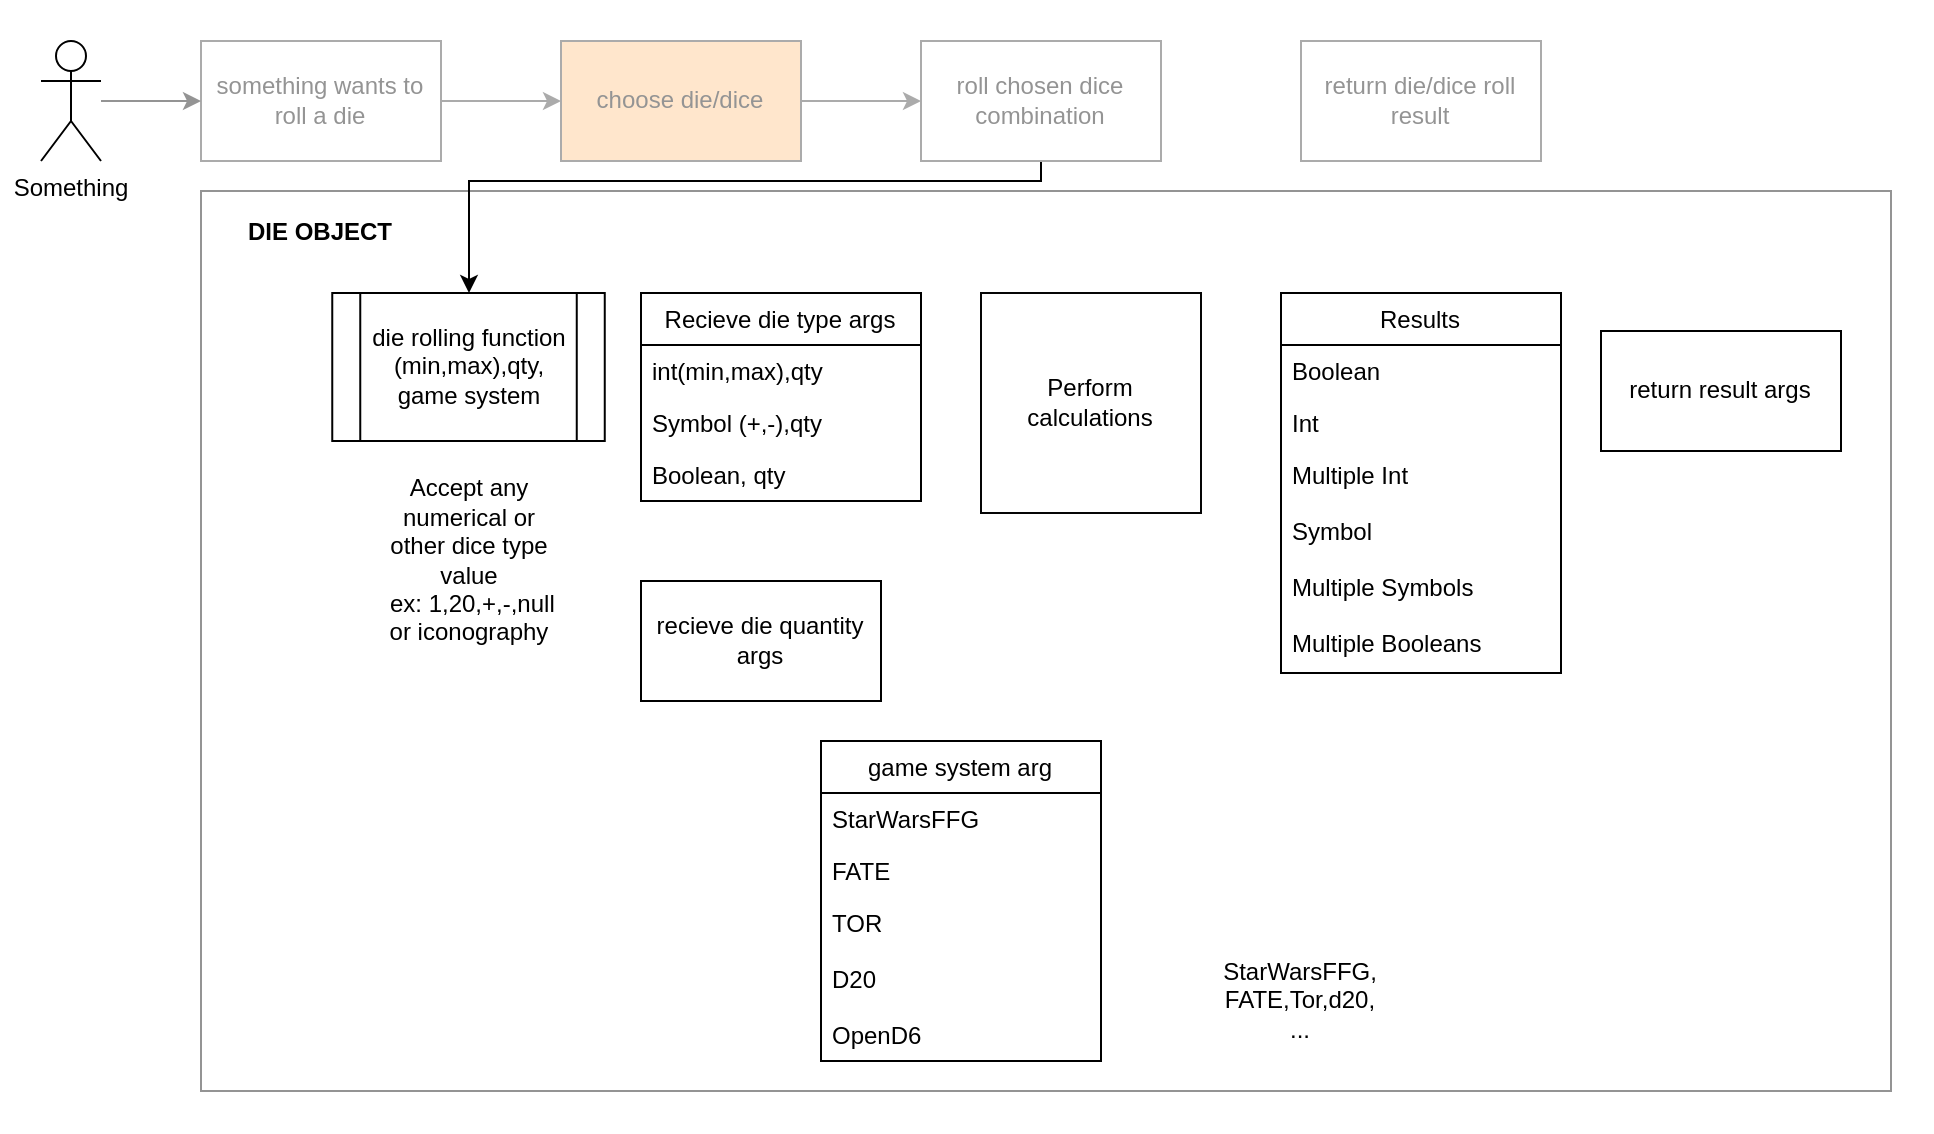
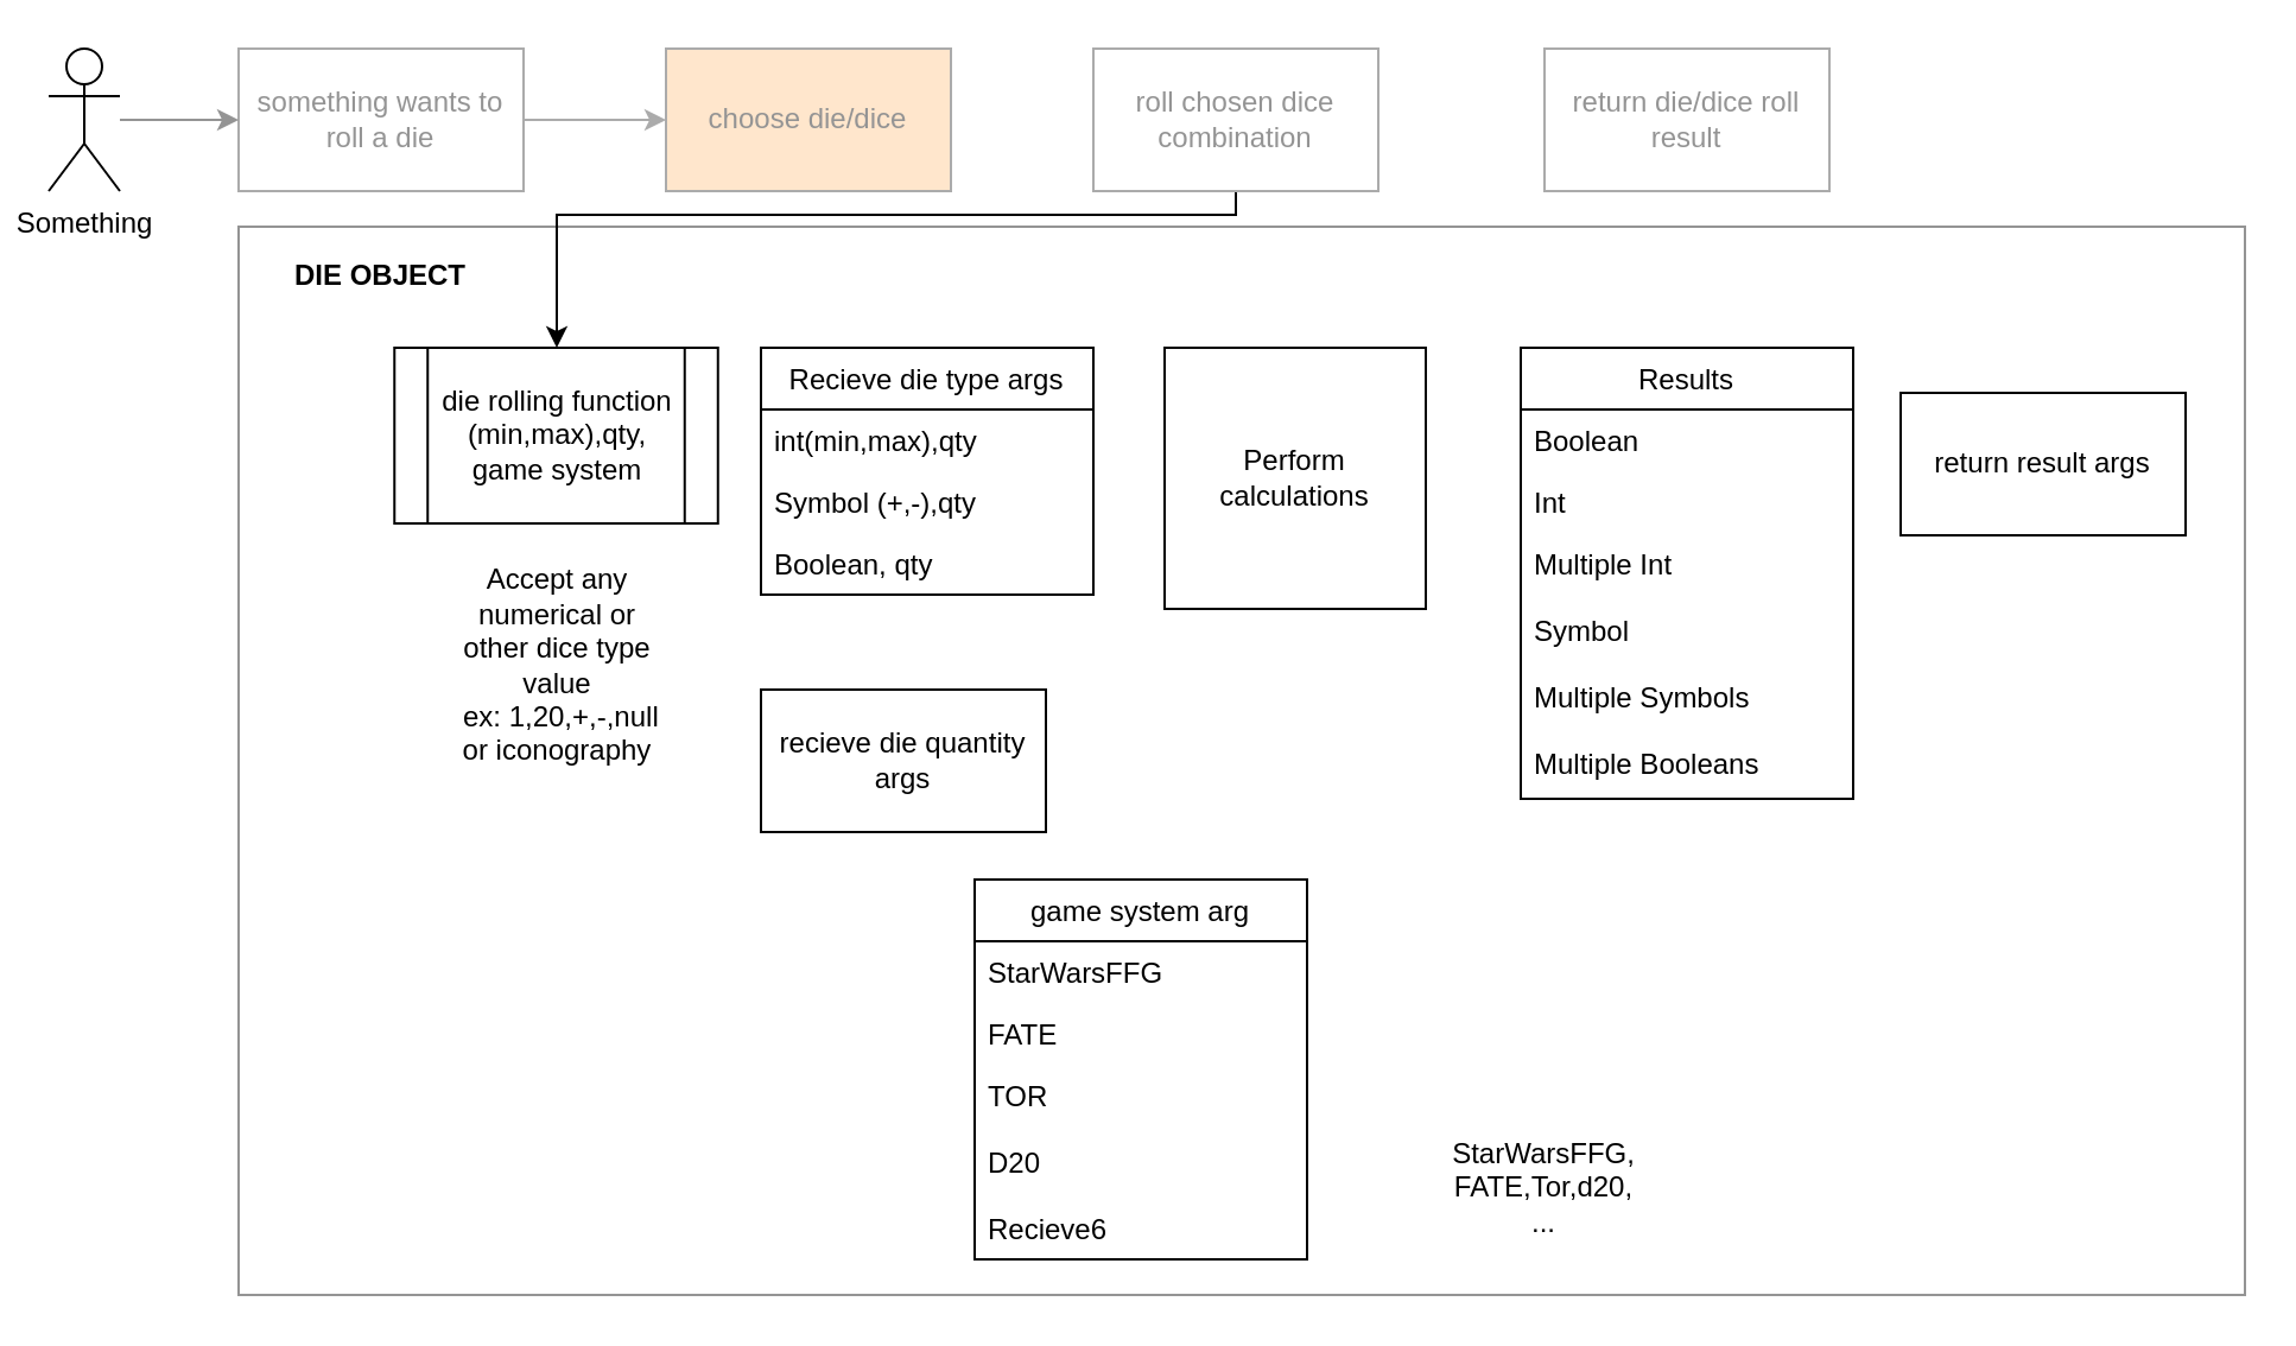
  <mxCell id="0" />
  <mxCell id="1" parent="0" />
  <mxCell id="2" value="" style="rounded=0;whiteSpace=wrap;html=1;movable=0;resizable=0;rotatable=0;deletable=0;editable=0;connectable=0;strokeColor=#949494;" parent="1" vertex="1"><mxGeometry x="100" y="95" width="845" height="450" as="geometry" /></mxCell>
  <mxCell id="3" style="edgeStyle=orthogonalEdgeStyle;rounded=0;orthogonalLoop=1;jettySize=auto;html=1;entryX=0;entryY=0.5;entryDx=0;entryDy=0;strokeColor=#ABABAB;" parent="1" source="4" target="6" edge="1"><mxGeometry relative="1" as="geometry" /></mxCell>
  <mxCell id="4" value="&lt;font color=&quot;#949494&quot;&gt;something wants to roll a die&lt;/font&gt;" style="rounded=0;whiteSpace=wrap;html=1;strokeColor=#ABABAB;" parent="1" vertex="1"><mxGeometry x="100" y="20" width="120" height="60" as="geometry" /></mxCell>
- <mxCell id="5" style="edgeStyle=orthogonalEdgeStyle;rounded=0;orthogonalLoop=1;jettySize=auto;html=1;strokeColor=#ABABAB;" parent="1" source="6" target="8" edge="1"><mxGeometry relative="1" as="geometry" /></mxCell>
  <mxCell id="6" value="&lt;font color=&quot;#949494&quot;&gt;choose die/dice&lt;/font&gt;" style="rounded=0;whiteSpace=wrap;html=1;strokeColor=#ABABAB;fillColor=#ffe6cc;" parent="1" vertex="1"><mxGeometry x="280" y="20" width="120" height="60" as="geometry" /></mxCell>
  <mxCell id="7" value="" style="edgeStyle=orthogonalEdgeStyle;rounded=0;orthogonalLoop=1;jettySize=auto;html=1;" parent="1" source="8" target="29" edge="1"><mxGeometry relative="1" as="geometry"><Array as="points"><mxPoint x="520" y="90" /><mxPoint x="234" y="90" /></Array></mxGeometry></mxCell>
  <mxCell id="8" value="&lt;font color=&quot;#949494&quot;&gt;roll chosen dice combination&lt;/font&gt;" style="rounded=0;whiteSpace=wrap;html=1;strokeColor=#ABABAB;" parent="1" vertex="1"><mxGeometry x="460" y="20" width="120" height="60" as="geometry" /></mxCell>
  <mxCell id="9" value="&lt;font color=&quot;#949494&quot;&gt;return die/dice roll result&lt;/font&gt;" style="rounded=0;whiteSpace=wrap;html=1;strokeColor=#ABABAB;" parent="1" vertex="1"><mxGeometry x="650" y="20" width="120" height="60" as="geometry" /></mxCell>
  <mxCell id="10" value="" style="edgeStyle=orthogonalEdgeStyle;rounded=0;orthogonalLoop=1;jettySize=auto;html=1;strokeColor=#949494;" parent="1" source="11" target="4" edge="1"><mxGeometry relative="1" as="geometry" /></mxCell>
  <mxCell id="11" value="Something&lt;br&gt;" style="shape=umlActor;verticalLabelPosition=bottom;verticalAlign=top;html=1;outlineConnect=0;" parent="1" vertex="1"><mxGeometry x="20" y="20" width="30" height="60" as="geometry" /></mxCell>
  <mxCell id="12" value="return result args" style="rounded=0;whiteSpace=wrap;html=1;" parent="1" vertex="1"><mxGeometry x="800" y="165" width="120" height="60" as="geometry" /></mxCell>
  <mxCell id="13" value="Accept any numerical or other dice type value&lt;br&gt;&amp;nbsp;ex: 1,20,+,-,null or iconography" style="text;html=1;strokeColor=none;fillColor=none;align=center;verticalAlign=middle;whiteSpace=wrap;rounded=0;" parent="1" vertex="1"><mxGeometry x="187.5" y="270" width="92.5" height="20" as="geometry" /></mxCell>
  <mxCell id="14" value="recieve die quantity args" style="rounded=0;whiteSpace=wrap;html=1;" parent="1" vertex="1"><mxGeometry x="320" y="290" width="120" height="60" as="geometry" /></mxCell>
  <mxCell id="15" value="StarWarsFFG, FATE,Tor,d20, &lt;br&gt;..." style="text;html=1;strokeColor=none;fillColor=none;align=center;verticalAlign=middle;whiteSpace=wrap;rounded=0;" parent="1" vertex="1"><mxGeometry x="630" y="490" width="40" height="20" as="geometry" /></mxCell>
  <mxCell id="16" value="Results" style="swimlane;fontStyle=0;childLayout=stackLayout;horizontal=1;startSize=26;fillColor=none;horizontalStack=0;resizeParent=1;resizeParentMax=0;resizeLast=0;collapsible=1;marginBottom=0;" parent="1" vertex="1"><mxGeometry x="640" y="146" width="140" height="190" as="geometry" /></mxCell>
  <mxCell id="17" value="Boolean&#10;" style="text;strokeColor=none;fillColor=none;align=left;verticalAlign=top;spacingLeft=4;spacingRight=4;overflow=hidden;rotatable=0;points=[[0,0.5],[1,0.5]];portConstraint=eastwest;" parent="16" vertex="1"><mxGeometry y="26" width="140" height="26" as="geometry" /></mxCell>
  <mxCell id="18" value="Int" style="text;strokeColor=none;fillColor=none;align=left;verticalAlign=top;spacingLeft=4;spacingRight=4;overflow=hidden;rotatable=0;points=[[0,0.5],[1,0.5]];portConstraint=eastwest;" parent="16" vertex="1"><mxGeometry y="52" width="140" height="26" as="geometry" /></mxCell>
  <mxCell id="19" value="Multiple Int&#10;&#10;Symbol&#10;&#10;Multiple Symbols&#10;&#10;Multiple Booleans" style="text;strokeColor=none;fillColor=none;align=left;verticalAlign=top;spacingLeft=4;spacingRight=4;overflow=hidden;rotatable=0;points=[[0,0.5],[1,0.5]];portConstraint=eastwest;" parent="16" vertex="1"><mxGeometry y="78" width="140" height="112" as="geometry" /></mxCell>
  <mxCell id="20" value="game system arg" style="swimlane;fontStyle=0;childLayout=stackLayout;horizontal=1;startSize=26;fillColor=none;horizontalStack=0;resizeParent=1;resizeParentMax=0;resizeLast=0;collapsible=1;marginBottom=0;" parent="1" vertex="1"><mxGeometry x="410" y="370" width="140" height="160" as="geometry" /></mxCell>
  <mxCell id="21" value="StarWarsFFG" style="text;strokeColor=none;fillColor=none;align=left;verticalAlign=top;spacingLeft=4;spacingRight=4;overflow=hidden;rotatable=0;points=[[0,0.5],[1,0.5]];portConstraint=eastwest;" parent="20" vertex="1"><mxGeometry y="26" width="140" height="26" as="geometry" /></mxCell>
  <mxCell id="22" value="FATE" style="text;strokeColor=none;fillColor=none;align=left;verticalAlign=top;spacingLeft=4;spacingRight=4;overflow=hidden;rotatable=0;points=[[0,0.5],[1,0.5]];portConstraint=eastwest;" parent="20" vertex="1"><mxGeometry y="52" width="140" height="26" as="geometry" /></mxCell>
- <mxCell id="23" value="TOR&#10;&#10;D20&#10;&#10;OpenD6" style="text;strokeColor=none;fillColor=none;align=left;verticalAlign=top;spacingLeft=4;spacingRight=4;overflow=hidden;rotatable=0;points=[[0,0.5],[1,0.5]];portConstraint=eastwest;" parent="20" vertex="1"><mxGeometry y="78" width="140" height="82" as="geometry" /></mxCell>
+ <mxCell id="23" value="TOR&#10;&#10;D20&#10;&#10;Recieve6" style="text;strokeColor=none;fillColor=none;align=left;verticalAlign=top;spacingLeft=4;spacingRight=4;overflow=hidden;rotatable=0;points=[[0,0.5],[1,0.5]];portConstraint=eastwest;" parent="20" vertex="1"><mxGeometry y="78" width="140" height="82" as="geometry" /></mxCell>
  <mxCell id="24" value="&lt;b&gt;DIE OBJECT&lt;/b&gt;" style="text;html=1;strokeColor=none;fillColor=none;align=center;verticalAlign=middle;whiteSpace=wrap;rounded=0;" vertex="1" parent="1"><mxGeometry x="120" y="106" width="80" height="20" as="geometry" /></mxCell>
  <mxCell id="25" value="Recieve die type args" style="swimlane;fontStyle=0;childLayout=stackLayout;horizontal=1;startSize=26;fillColor=none;horizontalStack=0;resizeParent=1;resizeParentMax=0;resizeLast=0;collapsible=1;marginBottom=0;" parent="1" vertex="1"><mxGeometry x="320" y="146" width="140" height="104" as="geometry" /></mxCell>
  <mxCell id="26" value="int(min,max),qty" style="text;strokeColor=none;fillColor=none;align=left;verticalAlign=top;spacingLeft=4;spacingRight=4;overflow=hidden;rotatable=0;points=[[0,0.5],[1,0.5]];portConstraint=eastwest;" parent="25" vertex="1"><mxGeometry y="26" width="140" height="26" as="geometry" /></mxCell>
  <mxCell id="27" value="Symbol (+,-),qty" style="text;strokeColor=none;fillColor=none;align=left;verticalAlign=top;spacingLeft=4;spacingRight=4;overflow=hidden;rotatable=0;points=[[0,0.5],[1,0.5]];portConstraint=eastwest;" parent="25" vertex="1"><mxGeometry y="52" width="140" height="26" as="geometry" /></mxCell>
  <mxCell id="28" value="Boolean, qty" style="text;strokeColor=none;fillColor=none;align=left;verticalAlign=top;spacingLeft=4;spacingRight=4;overflow=hidden;rotatable=0;points=[[0,0.5],[1,0.5]];portConstraint=eastwest;" parent="25" vertex="1"><mxGeometry y="78" width="140" height="26" as="geometry" /></mxCell>
  <mxCell id="29" value="die rolling function&lt;br&gt;(min,max),qty, game system" style="shape=process;whiteSpace=wrap;html=1;backgroundOutline=1;" parent="1" vertex="1"><mxGeometry x="165.63" y="146" width="136.25" height="74" as="geometry" /></mxCell>
  <mxCell id="30" value="Perform calculations" style="whiteSpace=wrap;html=1;aspect=fixed;strokeColor=#050505;" vertex="1" parent="1"><mxGeometry x="490" y="146" width="110" height="110" as="geometry" /></mxCell>
